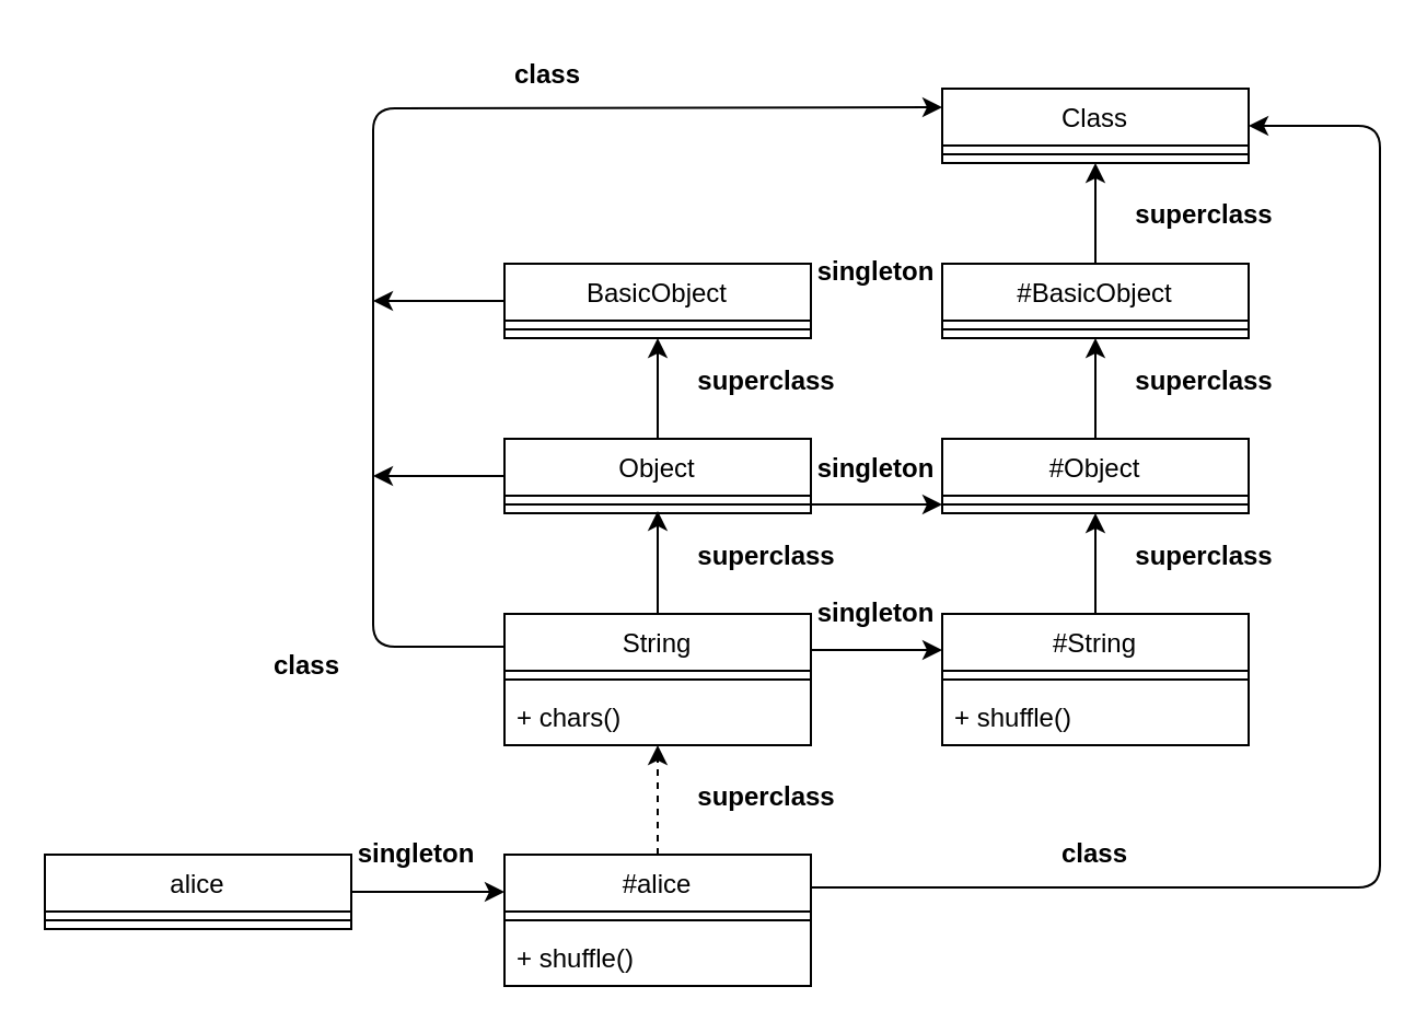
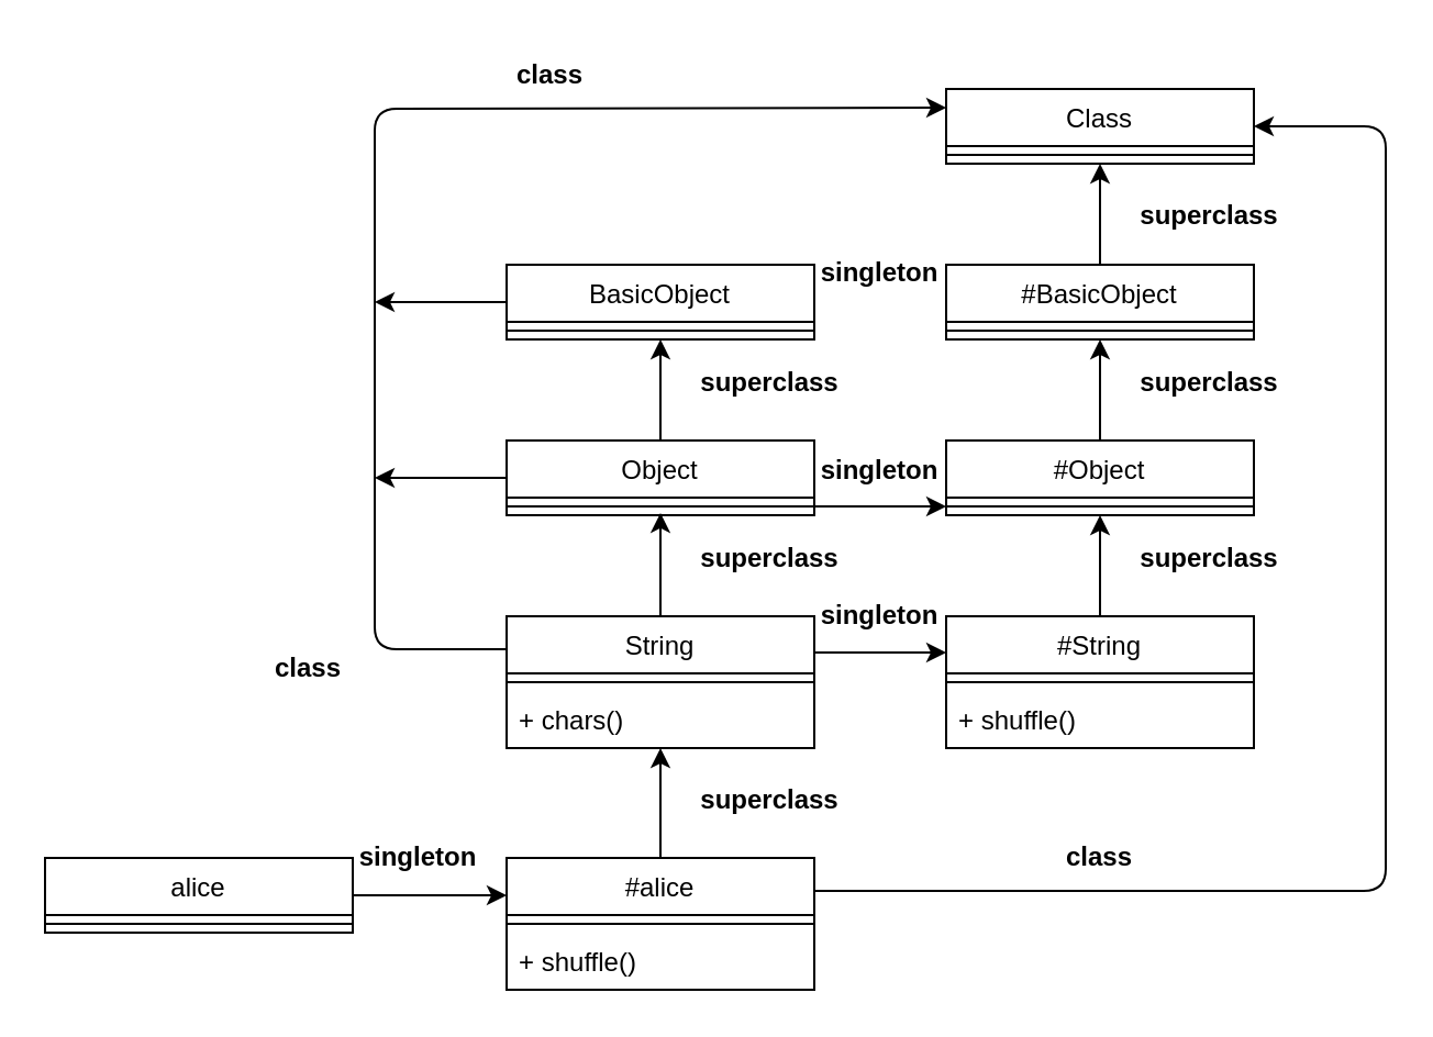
  <mxCell id="0" />
  <mxCell id="1" parent="0" />
- <mxCell id="2" style="edgeStyle=none;html=1;exitX=0.5;exitY=0;exitDx=0;exitDy=0;entryX=0.5;entryY=1;entryDx=0;entryDy=0;dashed=1;" parent="1" source="3" target="10" edge="1"><mxGeometry relative="1" as="geometry"><mxPoint x="300" y="342.99" as="targetPoint" /></mxGeometry></mxCell>
+ <mxCell id="2" style="edgeStyle=none;html=1;exitX=0.5;exitY=0;exitDx=0;exitDy=0;entryX=0.5;entryY=1;entryDx=0;entryDy=0;" parent="1" source="3" target="10" edge="1"><mxGeometry relative="1" as="geometry"><mxPoint x="300" y="342.99" as="targetPoint" /></mxGeometry></mxCell>
  <mxCell id="3" value="#alice" style="swimlane;fontStyle=0;childLayout=stackLayout;horizontal=1;startSize=26;fillColor=none;horizontalStack=0;resizeParent=1;resizeParentMax=0;resizeLast=0;collapsible=1;marginBottom=0;" parent="1" vertex="1"><mxGeometry x="230" y="390" width="140" height="60" as="geometry" /></mxCell>
  <mxCell id="4" value="" style="line;strokeWidth=1;fillColor=none;align=left;verticalAlign=middle;spacingTop=-1;spacingLeft=3;spacingRight=3;rotatable=0;labelPosition=right;points=[];portConstraint=eastwest;" parent="3" vertex="1"><mxGeometry y="26" width="140" height="8" as="geometry" /></mxCell>
  <mxCell id="5" value="+ shuffle()" style="text;strokeColor=none;fillColor=none;align=left;verticalAlign=top;spacingLeft=4;spacingRight=4;overflow=hidden;rotatable=0;points=[[0,0.5],[1,0.5]];portConstraint=eastwest;" parent="3" vertex="1"><mxGeometry y="34" width="140" height="26" as="geometry" /></mxCell>
  <mxCell id="6" style="edgeStyle=none;html=1;exitX=1;exitY=0.5;exitDx=0;exitDy=0;" parent="1" source="7" edge="1"><mxGeometry relative="1" as="geometry"><mxPoint x="230" y="407" as="targetPoint" /></mxGeometry></mxCell>
  <mxCell id="7" value="alice" style="swimlane;fontStyle=0;childLayout=stackLayout;horizontal=1;startSize=26;fillColor=none;horizontalStack=0;resizeParent=1;resizeParentMax=0;resizeLast=0;collapsible=1;marginBottom=0;" parent="1" vertex="1"><mxGeometry x="20" y="390" width="140" height="34" as="geometry" /></mxCell>
  <mxCell id="8" value="" style="line;strokeWidth=1;fillColor=none;align=left;verticalAlign=middle;spacingTop=-1;spacingLeft=3;spacingRight=3;rotatable=0;labelPosition=right;points=[];portConstraint=eastwest;" parent="7" vertex="1"><mxGeometry y="26" width="140" height="8" as="geometry" /></mxCell>
  <mxCell id="9" style="edgeStyle=none;html=1;exitX=0.5;exitY=0;exitDx=0;exitDy=0;entryX=0.5;entryY=1.038;entryDx=0;entryDy=0;entryPerimeter=0;" parent="1" source="10" edge="1"><mxGeometry relative="1" as="geometry"><mxPoint x="300" y="232.988" as="targetPoint" /></mxGeometry></mxCell>
  <mxCell id="10" value="String" style="swimlane;fontStyle=0;childLayout=stackLayout;horizontal=1;startSize=26;fillColor=none;horizontalStack=0;resizeParent=1;resizeParentMax=0;resizeLast=0;collapsible=1;marginBottom=0;" parent="1" vertex="1"><mxGeometry x="230" y="280" width="140" height="60" as="geometry" /></mxCell>
  <mxCell id="11" value="" style="line;strokeWidth=1;fillColor=none;align=left;verticalAlign=middle;spacingTop=-1;spacingLeft=3;spacingRight=3;rotatable=0;labelPosition=right;points=[];portConstraint=eastwest;" parent="10" vertex="1"><mxGeometry y="26" width="140" height="8" as="geometry" /></mxCell>
  <mxCell id="12" value="+ chars()" style="text;strokeColor=none;fillColor=none;align=left;verticalAlign=top;spacingLeft=4;spacingRight=4;overflow=hidden;rotatable=0;points=[[0,0.5],[1,0.5]];portConstraint=eastwest;" parent="10" vertex="1"><mxGeometry y="34" width="140" height="26" as="geometry" /></mxCell>
  <mxCell id="13" value="superclass" style="text;align=center;fontStyle=1;verticalAlign=middle;spacingLeft=3;spacingRight=3;strokeColor=none;rotatable=0;points=[[0,0.5],[1,0.5]];portConstraint=eastwest;" parent="1" vertex="1"><mxGeometry x="310" y="350" width="80" height="26" as="geometry" /></mxCell>
  <mxCell id="14" value="" style="edgeStyle=none;html=1;" parent="1" source="16" target="33" edge="1"><mxGeometry relative="1" as="geometry" /></mxCell>
  <mxCell id="15" style="edgeStyle=none;html=1;" parent="1" source="16" edge="1"><mxGeometry relative="1" as="geometry"><mxPoint x="170" y="217" as="targetPoint" /></mxGeometry></mxCell>
  <mxCell id="16" value="Object" style="swimlane;fontStyle=0;childLayout=stackLayout;horizontal=1;startSize=26;fillColor=none;horizontalStack=0;resizeParent=1;resizeParentMax=0;resizeLast=0;collapsible=1;marginBottom=0;" parent="1" vertex="1"><mxGeometry x="230" y="200" width="140" height="34" as="geometry" /></mxCell>
  <mxCell id="17" value="" style="line;strokeWidth=1;fillColor=none;align=left;verticalAlign=middle;spacingTop=-1;spacingLeft=3;spacingRight=3;rotatable=0;labelPosition=right;points=[];portConstraint=eastwest;" parent="16" vertex="1"><mxGeometry y="26" width="140" height="8" as="geometry" /></mxCell>
  <mxCell id="18" value="singleton" style="text;align=center;fontStyle=1;verticalAlign=middle;spacingLeft=3;spacingRight=3;strokeColor=none;rotatable=0;points=[[0,0.5],[1,0.5]];portConstraint=eastwest;" parent="1" vertex="1"><mxGeometry x="150" y="376" width="80" height="26" as="geometry" /></mxCell>
  <mxCell id="19" value="superclass" style="text;align=center;fontStyle=1;verticalAlign=middle;spacingLeft=3;spacingRight=3;strokeColor=none;rotatable=0;points=[[0,0.5],[1,0.5]];portConstraint=eastwest;" parent="1" vertex="1"><mxGeometry x="310" y="240" width="80" height="26" as="geometry" /></mxCell>
  <mxCell id="20" value="" style="edgeStyle=none;html=1;" parent="1" source="21" target="28" edge="1"><mxGeometry relative="1" as="geometry" /></mxCell>
  <mxCell id="21" value="#String" style="swimlane;fontStyle=0;childLayout=stackLayout;horizontal=1;startSize=26;fillColor=none;horizontalStack=0;resizeParent=1;resizeParentMax=0;resizeLast=0;collapsible=1;marginBottom=0;" parent="1" vertex="1"><mxGeometry x="430" y="280" width="140" height="60" as="geometry" /></mxCell>
  <mxCell id="22" value="" style="line;strokeWidth=1;fillColor=none;align=left;verticalAlign=middle;spacingTop=-1;spacingLeft=3;spacingRight=3;rotatable=0;labelPosition=right;points=[];portConstraint=eastwest;" parent="21" vertex="1"><mxGeometry y="26" width="140" height="8" as="geometry" /></mxCell>
  <mxCell id="23" value="+ shuffle() " style="text;strokeColor=none;fillColor=none;align=left;verticalAlign=top;spacingLeft=4;spacingRight=4;overflow=hidden;rotatable=0;points=[[0,0.5],[1,0.5]];portConstraint=eastwest;" parent="21" vertex="1"><mxGeometry y="34" width="140" height="26" as="geometry" /></mxCell>
  <mxCell id="24" value="" style="edgeStyle=none;html=1;" parent="1" edge="1"><mxGeometry relative="1" as="geometry"><mxPoint x="430" y="296.5" as="targetPoint" /><mxPoint x="370" y="296.5" as="sourcePoint" /></mxGeometry></mxCell>
  <mxCell id="25" value="singleton" style="text;align=center;fontStyle=1;verticalAlign=middle;spacingLeft=3;spacingRight=3;strokeColor=none;rotatable=0;points=[[0,0.5],[1,0.5]];portConstraint=eastwest;" parent="1" vertex="1"><mxGeometry x="360" y="266" width="80" height="26" as="geometry" /></mxCell>
  <mxCell id="26" value="" style="edgeStyle=none;html=1;" parent="1" source="27" target="36" edge="1"><mxGeometry relative="1" as="geometry" /></mxCell>
  <mxCell id="27" value="#Object" style="swimlane;fontStyle=0;childLayout=stackLayout;horizontal=1;startSize=26;fillColor=none;horizontalStack=0;resizeParent=1;resizeParentMax=0;resizeLast=0;collapsible=1;marginBottom=0;" parent="1" vertex="1"><mxGeometry x="430" y="200" width="140" height="34" as="geometry" /></mxCell>
  <mxCell id="28" value="" style="line;strokeWidth=1;fillColor=none;align=left;verticalAlign=middle;spacingTop=-1;spacingLeft=3;spacingRight=3;rotatable=0;labelPosition=right;points=[];portConstraint=eastwest;" parent="27" vertex="1"><mxGeometry y="26" width="140" height="8" as="geometry" /></mxCell>
  <mxCell id="29" value="" style="edgeStyle=none;html=1;" parent="1" source="17" target="28" edge="1"><mxGeometry relative="1" as="geometry" /></mxCell>
  <mxCell id="30" value="singleton" style="text;align=center;fontStyle=1;verticalAlign=middle;spacingLeft=3;spacingRight=3;strokeColor=none;rotatable=0;points=[[0,0.5],[1,0.5]];portConstraint=eastwest;" parent="1" vertex="1"><mxGeometry x="360" y="200" width="80" height="26" as="geometry" /></mxCell>
  <mxCell id="31" style="edgeStyle=none;html=1;exitX=0;exitY=0.5;exitDx=0;exitDy=0;" parent="1" source="32" edge="1"><mxGeometry relative="1" as="geometry"><mxPoint x="170" y="137" as="targetPoint" /></mxGeometry></mxCell>
  <mxCell id="32" value="BasicObject" style="swimlane;fontStyle=0;childLayout=stackLayout;horizontal=1;startSize=26;fillColor=none;horizontalStack=0;resizeParent=1;resizeParentMax=0;resizeLast=0;collapsible=1;marginBottom=0;" parent="1" vertex="1"><mxGeometry x="230" y="120" width="140" height="34" as="geometry" /></mxCell>
  <mxCell id="33" value="" style="line;strokeWidth=1;fillColor=none;align=left;verticalAlign=middle;spacingTop=-1;spacingLeft=3;spacingRight=3;rotatable=0;labelPosition=right;points=[];portConstraint=eastwest;" parent="32" vertex="1"><mxGeometry y="26" width="140" height="8" as="geometry" /></mxCell>
  <mxCell id="34" value="" style="edgeStyle=none;html=1;" parent="1" source="35" target="39" edge="1"><mxGeometry relative="1" as="geometry" /></mxCell>
  <mxCell id="35" value="#BasicObject" style="swimlane;fontStyle=0;childLayout=stackLayout;horizontal=1;startSize=26;fillColor=none;horizontalStack=0;resizeParent=1;resizeParentMax=0;resizeLast=0;collapsible=1;marginBottom=0;" parent="1" vertex="1"><mxGeometry x="430" y="120" width="140" height="34" as="geometry" /></mxCell>
  <mxCell id="36" value="" style="line;strokeWidth=1;fillColor=none;align=left;verticalAlign=middle;spacingTop=-1;spacingLeft=3;spacingRight=3;rotatable=0;labelPosition=right;points=[];portConstraint=eastwest;" parent="35" vertex="1"><mxGeometry y="26" width="140" height="8" as="geometry" /></mxCell>
  <mxCell id="37" value="singleton" style="text;align=center;fontStyle=1;verticalAlign=middle;spacingLeft=3;spacingRight=3;strokeColor=none;rotatable=0;points=[[0,0.5],[1,0.5]];portConstraint=eastwest;" parent="1" vertex="1"><mxGeometry x="360" y="110" width="80" height="26" as="geometry" /></mxCell>
  <mxCell id="38" value="Class" style="swimlane;fontStyle=0;childLayout=stackLayout;horizontal=1;startSize=26;fillColor=none;horizontalStack=0;resizeParent=1;resizeParentMax=0;resizeLast=0;collapsible=1;marginBottom=0;" parent="1" vertex="1"><mxGeometry x="430" y="40" width="140" height="34" as="geometry" /></mxCell>
  <mxCell id="39" value="" style="line;strokeWidth=1;fillColor=none;align=left;verticalAlign=middle;spacingTop=-1;spacingLeft=3;spacingRight=3;rotatable=0;labelPosition=right;points=[];portConstraint=eastwest;" parent="38" vertex="1"><mxGeometry y="26" width="140" height="8" as="geometry" /></mxCell>
  <mxCell id="40" value="superclass" style="text;align=center;fontStyle=1;verticalAlign=middle;spacingLeft=3;spacingRight=3;strokeColor=none;rotatable=0;points=[[0,0.5],[1,0.5]];portConstraint=eastwest;" parent="1" vertex="1"><mxGeometry x="310" y="160" width="80" height="26" as="geometry" /></mxCell>
  <mxCell id="41" value="superclass" style="text;align=center;fontStyle=1;verticalAlign=middle;spacingLeft=3;spacingRight=3;strokeColor=none;rotatable=0;points=[[0,0.5],[1,0.5]];portConstraint=eastwest;" parent="1" vertex="1"><mxGeometry x="510" y="160" width="80" height="26" as="geometry" /></mxCell>
  <mxCell id="42" value="superclass" style="text;align=center;fontStyle=1;verticalAlign=middle;spacingLeft=3;spacingRight=3;strokeColor=none;rotatable=0;points=[[0,0.5],[1,0.5]];portConstraint=eastwest;" parent="1" vertex="1"><mxGeometry x="510" y="240" width="80" height="26" as="geometry" /></mxCell>
  <mxCell id="43" value="superclass" style="text;align=center;fontStyle=1;verticalAlign=middle;spacingLeft=3;spacingRight=3;strokeColor=none;rotatable=0;points=[[0,0.5],[1,0.5]];portConstraint=eastwest;" parent="1" vertex="1"><mxGeometry x="510" y="84" width="80" height="26" as="geometry" /></mxCell>
  <mxCell id="44" value="class" style="text;align=center;fontStyle=1;verticalAlign=middle;spacingLeft=3;spacingRight=3;strokeColor=none;rotatable=0;points=[[0,0.5],[1,0.5]];portConstraint=eastwest;" parent="1" vertex="1"><mxGeometry x="100" y="290" width="80" height="26" as="geometry" /></mxCell>
  <mxCell id="45" style="edgeStyle=none;html=1;entryX=0;entryY=0.25;entryDx=0;entryDy=0;exitX=0;exitY=0.25;exitDx=0;exitDy=0;" parent="1" source="10" target="38" edge="1"><mxGeometry relative="1" as="geometry"><Array as="points"><mxPoint x="170" y="295" /><mxPoint x="170" y="49" /></Array></mxGeometry></mxCell>
  <mxCell id="46" value="class" style="text;align=center;fontStyle=1;verticalAlign=middle;spacingLeft=3;spacingRight=3;strokeColor=none;rotatable=0;points=[[0,0.5],[1,0.5]];portConstraint=eastwest;" parent="1" vertex="1"><mxGeometry x="210" y="20" width="80" height="26" as="geometry" /></mxCell>
  <mxCell id="47" style="edgeStyle=none;html=1;entryX=1;entryY=0.5;entryDx=0;entryDy=0;exitX=1;exitY=0.25;exitDx=0;exitDy=0;" edge="1" parent="1" source="3" target="38"><mxGeometry relative="1" as="geometry"><Array as="points"><mxPoint x="630" y="405" /><mxPoint x="630" y="57" /></Array></mxGeometry></mxCell>
  <mxCell id="48" value="class" style="text;align=center;fontStyle=1;verticalAlign=middle;spacingLeft=3;spacingRight=3;strokeColor=none;rotatable=0;points=[[0,0.5],[1,0.5]];portConstraint=eastwest;" vertex="1" parent="1"><mxGeometry x="460" y="376" width="80" height="26" as="geometry" /></mxCell>
